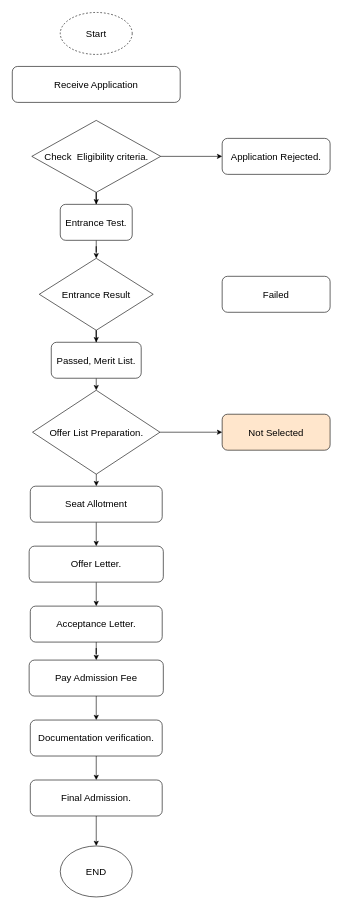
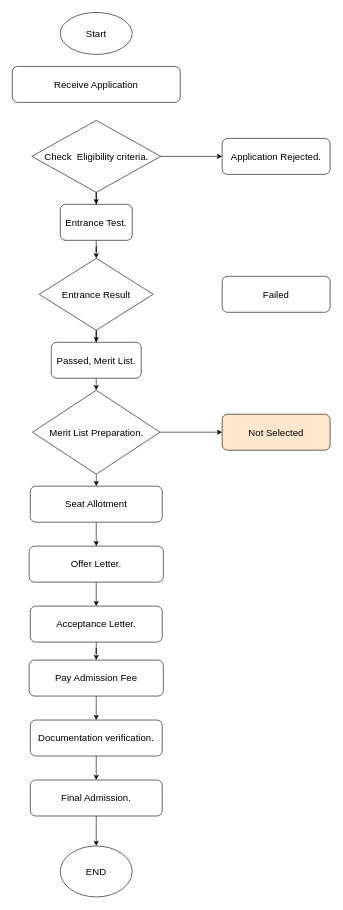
  <mxCell id="0" />
  <mxCell id="1" parent="0" />
- <mxCell id="2" value="&lt;font style=&quot;font-size: 16px;&quot;&gt;Start&lt;/font&gt;" style="ellipse;whiteSpace=wrap;html=1;dashed=1;" vertex="1" parent="1"><mxGeometry x="100" width="120" height="70" as="geometry" y="20" /></mxCell>
+ <mxCell id="2" value="&lt;font style=&quot;font-size: 16px;&quot;&gt;Start&lt;/font&gt;" style="ellipse;whiteSpace=wrap;html=1;" vertex="1" parent="1"><mxGeometry x="100" width="120" height="70" as="geometry" y="20" /></mxCell>
  <mxCell id="3" value="&lt;font style=&quot;font-size: 16px;&quot;&gt;Receive Application&lt;/font&gt;" style="rounded=1;whiteSpace=wrap;html=1;" vertex="1" parent="1"><mxGeometry x="20" y="110" width="280" height="60" as="geometry" /></mxCell>
  <mxCell id="4" value="" style="edgeStyle=orthogonalEdgeStyle;rounded=0;orthogonalLoop=1;jettySize=auto;html=1;" edge="1" parent="1" source="6" target="8"><mxGeometry relative="1" as="geometry" /></mxCell>
  <mxCell id="5" value="" style="edgeStyle=orthogonalEdgeStyle;rounded=0;orthogonalLoop=1;jettySize=auto;html=1;" edge="1" parent="1" source="6" target="11"><mxGeometry relative="1" as="geometry" /></mxCell>
  <mxCell id="6" value="&lt;font style=&quot;font-size: 16px;&quot;&gt;Check&amp;nbsp; Eligibility criteria.&lt;/font&gt;" style="rhombus;whiteSpace=wrap;html=1;" vertex="1" parent="1"><mxGeometry x="52.5" y="200" width="215" height="120" as="geometry" /></mxCell>
  <mxCell id="7" value="" style="edgeStyle=orthogonalEdgeStyle;rounded=0;orthogonalLoop=1;jettySize=auto;html=1;" edge="1" parent="1" source="8" target="10"><mxGeometry relative="1" as="geometry" /></mxCell>
  <mxCell id="8" value="&lt;font style=&quot;font-size: 16px;&quot;&gt;Entrance Test.&lt;/font&gt;" style="rounded=1;whiteSpace=wrap;html=1;" vertex="1" parent="1"><mxGeometry x="100" y="340" width="120" height="60" as="geometry" /></mxCell>
  <mxCell id="9" value="" style="edgeStyle=orthogonalEdgeStyle;rounded=0;orthogonalLoop=1;jettySize=auto;html=1;" edge="1" parent="1" source="10" target="14"><mxGeometry relative="1" as="geometry" /></mxCell>
  <mxCell id="10" value="&lt;font style=&quot;font-size: 16px;&quot;&gt;Entrance Result&lt;/font&gt;" style="rhombus;whiteSpace=wrap;html=1;" vertex="1" parent="1"><mxGeometry x="65" y="430" width="190" height="120" as="geometry" /></mxCell>
  <mxCell id="11" value="&lt;font style=&quot;font-size: 16px;&quot;&gt;Application Rejected.&lt;/font&gt;" style="rounded=1;whiteSpace=wrap;html=1;" vertex="1" parent="1"><mxGeometry x="370" y="230" width="180" height="60" as="geometry" /></mxCell>
  <mxCell id="12" value="&lt;font style=&quot;font-size: 16px;&quot;&gt;Failed&lt;/font&gt;" style="rounded=1;whiteSpace=wrap;html=1;" vertex="1" parent="1"><mxGeometry x="370" y="460" width="180" height="60" as="geometry" /></mxCell>
  <mxCell id="13" value="" style="edgeStyle=orthogonalEdgeStyle;rounded=0;orthogonalLoop=1;jettySize=auto;html=1;" edge="1" parent="1" source="14" target="17"><mxGeometry relative="1" as="geometry" /></mxCell>
  <mxCell id="14" value="&lt;font style=&quot;font-size: 16px;&quot;&gt;&lt;font style=&quot;font-size: 16px;&quot;&gt;Passed&lt;/font&gt;, Merit List.&lt;/font&gt;" style="rounded=1;whiteSpace=wrap;html=1;" vertex="1" parent="1"><mxGeometry x="85" y="570" width="150" height="60" as="geometry" /></mxCell>
  <mxCell id="15" value="" style="edgeStyle=orthogonalEdgeStyle;rounded=0;orthogonalLoop=1;jettySize=auto;html=1;" edge="1" parent="1" source="17" target="18"><mxGeometry relative="1" as="geometry" /></mxCell>
  <mxCell id="16" value="" style="edgeStyle=orthogonalEdgeStyle;rounded=0;orthogonalLoop=1;jettySize=auto;html=1;" edge="1" parent="1" source="17" target="20"><mxGeometry relative="1" as="geometry" /></mxCell>
- <mxCell id="17" value="&lt;font style=&quot;font-size: 16px;&quot;&gt;Offer List Preparation.&lt;/font&gt;" style="rhombus;whiteSpace=wrap;html=1;" vertex="1" parent="1"><mxGeometry x="53.75" y="650" width="212.5" height="140" as="geometry" /></mxCell>
+ <mxCell id="17" value="&lt;font style=&quot;font-size: 16px;&quot;&gt;Merit List Preparation.&lt;/font&gt;" style="rhombus;whiteSpace=wrap;html=1;" vertex="1" parent="1"><mxGeometry x="53.75" y="650" width="212.5" height="140" as="geometry" /></mxCell>
  <mxCell id="18" value="&lt;font style=&quot;font-size: 16px;&quot;&gt;Not Selected&lt;/font&gt;" style="rounded=1;whiteSpace=wrap;html=1;fillColor=#ffe6cc;" vertex="1" parent="1"><mxGeometry x="370" y="690" width="180" height="60" as="geometry" /></mxCell>
  <mxCell id="19" value="" style="edgeStyle=orthogonalEdgeStyle;rounded=0;orthogonalLoop=1;jettySize=auto;html=1;" edge="1" parent="1" source="20" target="22"><mxGeometry relative="1" as="geometry" /></mxCell>
  <mxCell id="20" value="&lt;font style=&quot;font-size: 16px;&quot;&gt;Seat Allotment&lt;/font&gt;" style="rounded=1;whiteSpace=wrap;html=1;" vertex="1" parent="1"><mxGeometry x="50" y="810" width="220" height="60" as="geometry" /></mxCell>
  <mxCell id="21" value="" style="edgeStyle=orthogonalEdgeStyle;rounded=0;orthogonalLoop=1;jettySize=auto;html=1;" edge="1" parent="1" source="22" target="24"><mxGeometry relative="1" as="geometry" /></mxCell>
  <mxCell id="22" value="&lt;font style=&quot;font-size: 16px;&quot;&gt;Offer Letter.&lt;/font&gt;" style="rounded=1;whiteSpace=wrap;html=1;" vertex="1" parent="1"><mxGeometry x="48.12" y="910" width="223.75" height="60" as="geometry" /></mxCell>
  <mxCell id="23" value="" style="edgeStyle=orthogonalEdgeStyle;rounded=0;orthogonalLoop=1;jettySize=auto;html=1;" edge="1" parent="1" source="24" target="26"><mxGeometry relative="1" as="geometry" /></mxCell>
  <mxCell id="24" value="&lt;font style=&quot;font-size: 16px;&quot;&gt;Acceptance Letter.&lt;/font&gt;" style="rounded=1;whiteSpace=wrap;html=1;" vertex="1" parent="1"><mxGeometry x="50" y="1010" width="220" height="60" as="geometry" /></mxCell>
  <mxCell id="25" value="" style="edgeStyle=orthogonalEdgeStyle;rounded=0;orthogonalLoop=1;jettySize=auto;html=1;" edge="1" parent="1" source="26" target="28"><mxGeometry relative="1" as="geometry" /></mxCell>
  <mxCell id="26" value="&lt;font style=&quot;font-size: 16px;&quot;&gt;Pay Admission Fee&lt;/font&gt;" style="rounded=1;whiteSpace=wrap;html=1;" vertex="1" parent="1"><mxGeometry x="48.12" y="1100" width="223.75" height="60" as="geometry" /></mxCell>
  <mxCell id="27" value="" style="edgeStyle=orthogonalEdgeStyle;rounded=0;orthogonalLoop=1;jettySize=auto;html=1;" edge="1" parent="1" source="28" target="30"><mxGeometry relative="1" as="geometry" /></mxCell>
  <mxCell id="28" value="&lt;font style=&quot;font-size: 16px;&quot;&gt;Documentation verification.&lt;/font&gt;" style="rounded=1;whiteSpace=wrap;html=1;" vertex="1" parent="1"><mxGeometry x="50" y="1200" width="220" height="60" as="geometry" /></mxCell>
  <mxCell id="29" value="" style="edgeStyle=orthogonalEdgeStyle;rounded=0;orthogonalLoop=1;jettySize=auto;html=1;" edge="1" parent="1" source="30" target="31"><mxGeometry relative="1" as="geometry" /></mxCell>
  <mxCell id="30" value="&lt;font style=&quot;font-size: 16px;&quot;&gt;Final Admission.&lt;/font&gt;" style="rounded=1;whiteSpace=wrap;html=1;" vertex="1" parent="1"><mxGeometry x="50" y="1300" width="220" height="60" as="geometry" /></mxCell>
  <mxCell id="31" value="&lt;font style=&quot;font-size: 16px;&quot;&gt;END&lt;/font&gt;" style="ellipse;whiteSpace=wrap;html=1;" vertex="1" parent="1"><mxGeometry x="100" y="1410" width="120" height="85" as="geometry" /></mxCell>
